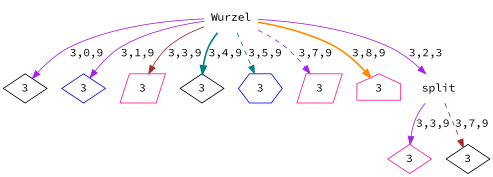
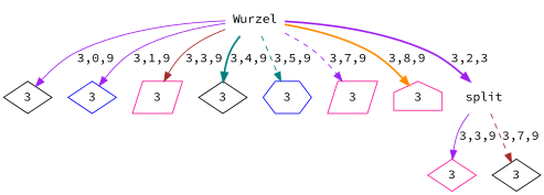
  digraph {
    fontname="Source Code Pro"
    node [shape=diamond color=deeppink fontname="Source Code Pro"]
    edge [color=purple style=solid fontname="Source Code Pro"]
    Wurzel [shape=plaintext color=black]
    n2 [label=3 color=black]
    n3 [label=3 color=blue]
    n4 [label=3 shape=parallelogram]
    n5 [label=3 color=black]
    n6 [label=3 color=blue shape=hexagon]
    n7 [label=3 shape=parallelogram]
    n8 [label=3 shape=house]
    split [shape=plaintext]
    n10 [label=3]
    n11 [label=3 color=black]
    Wurzel -> n2 [label="3,0,9"]
    Wurzel -> n3 [label="3,1,9"]
    Wurzel -> n4 [label="3,3,9" color=brown]
    Wurzel -> n5 [label="3,4,9" color=teal style=bold]
    Wurzel -> n6 [label="3,5,9" color=teal style=dashed]
    Wurzel -> n7 [label="3,7,9" style=dashed]
    Wurzel -> n8 [label="3,8,9" color=darkorange style=bold]
-   Wurzel -> split [label="3,2,3"]
+   Wurzel -> split [label="3,2,3" style=bold]
    split -> n10 [label="3,3,9"]
    split -> n11 [label="3,7,9" color=brown style=dashed]
  }
